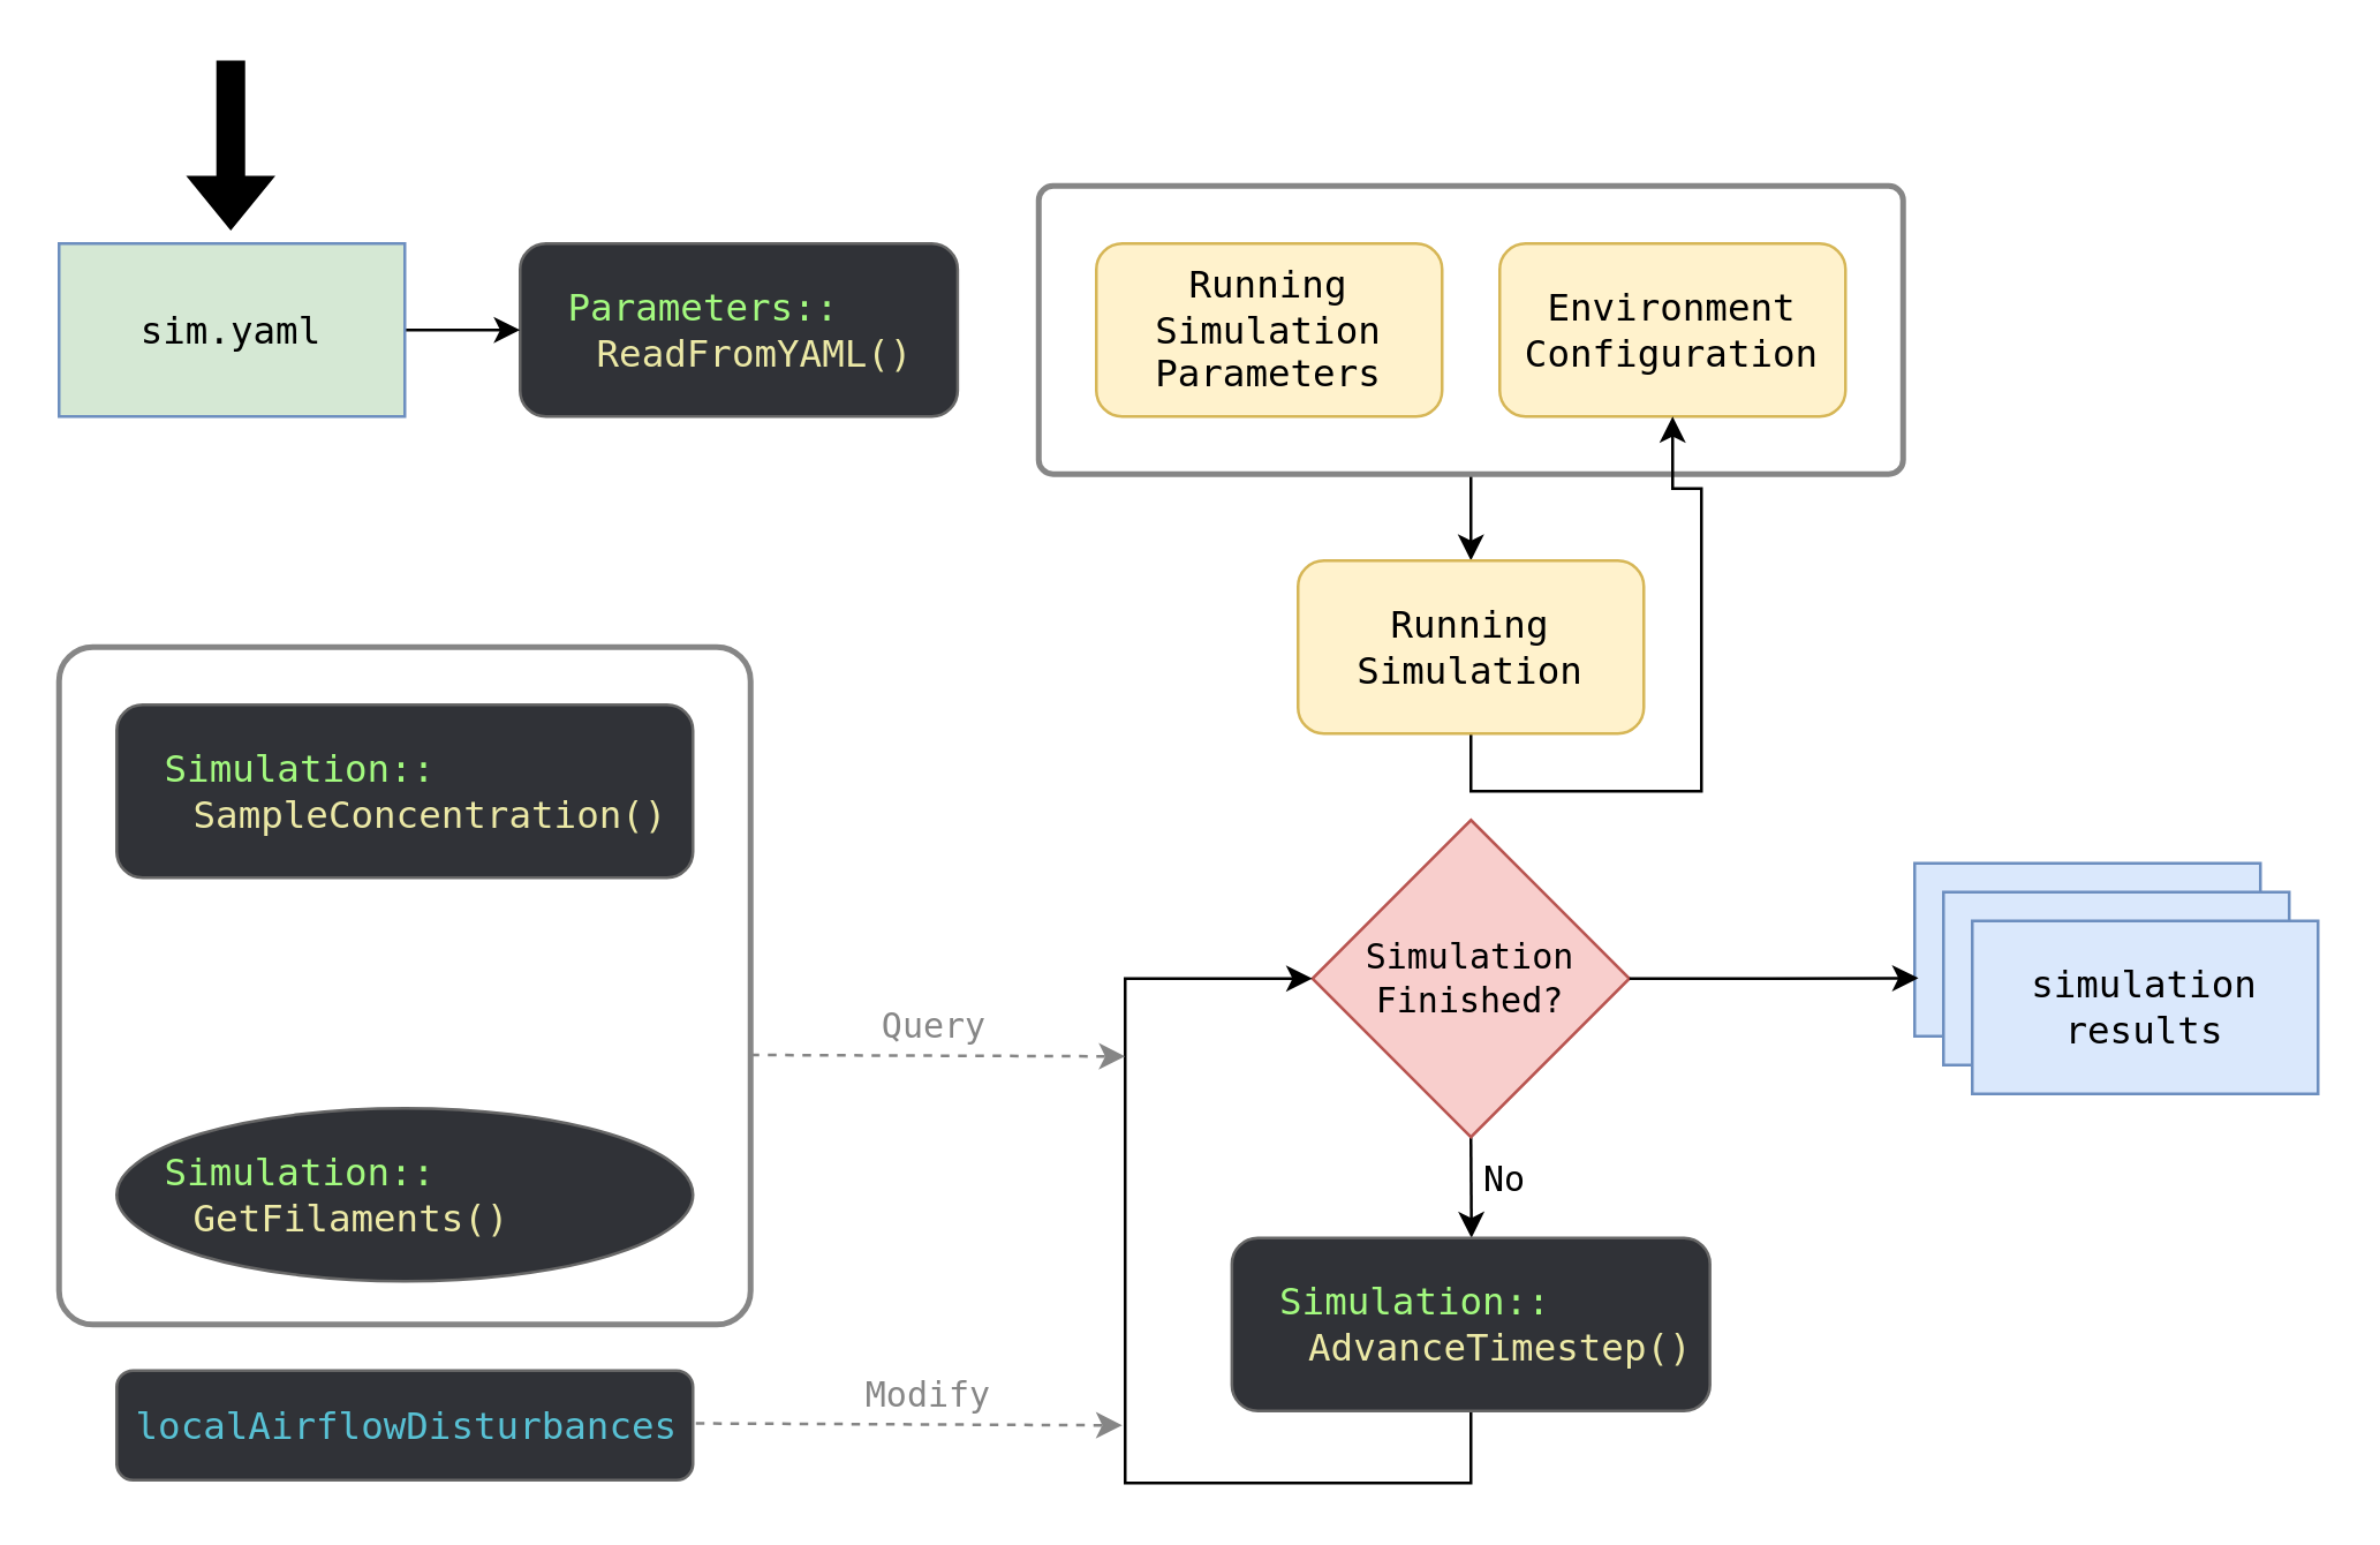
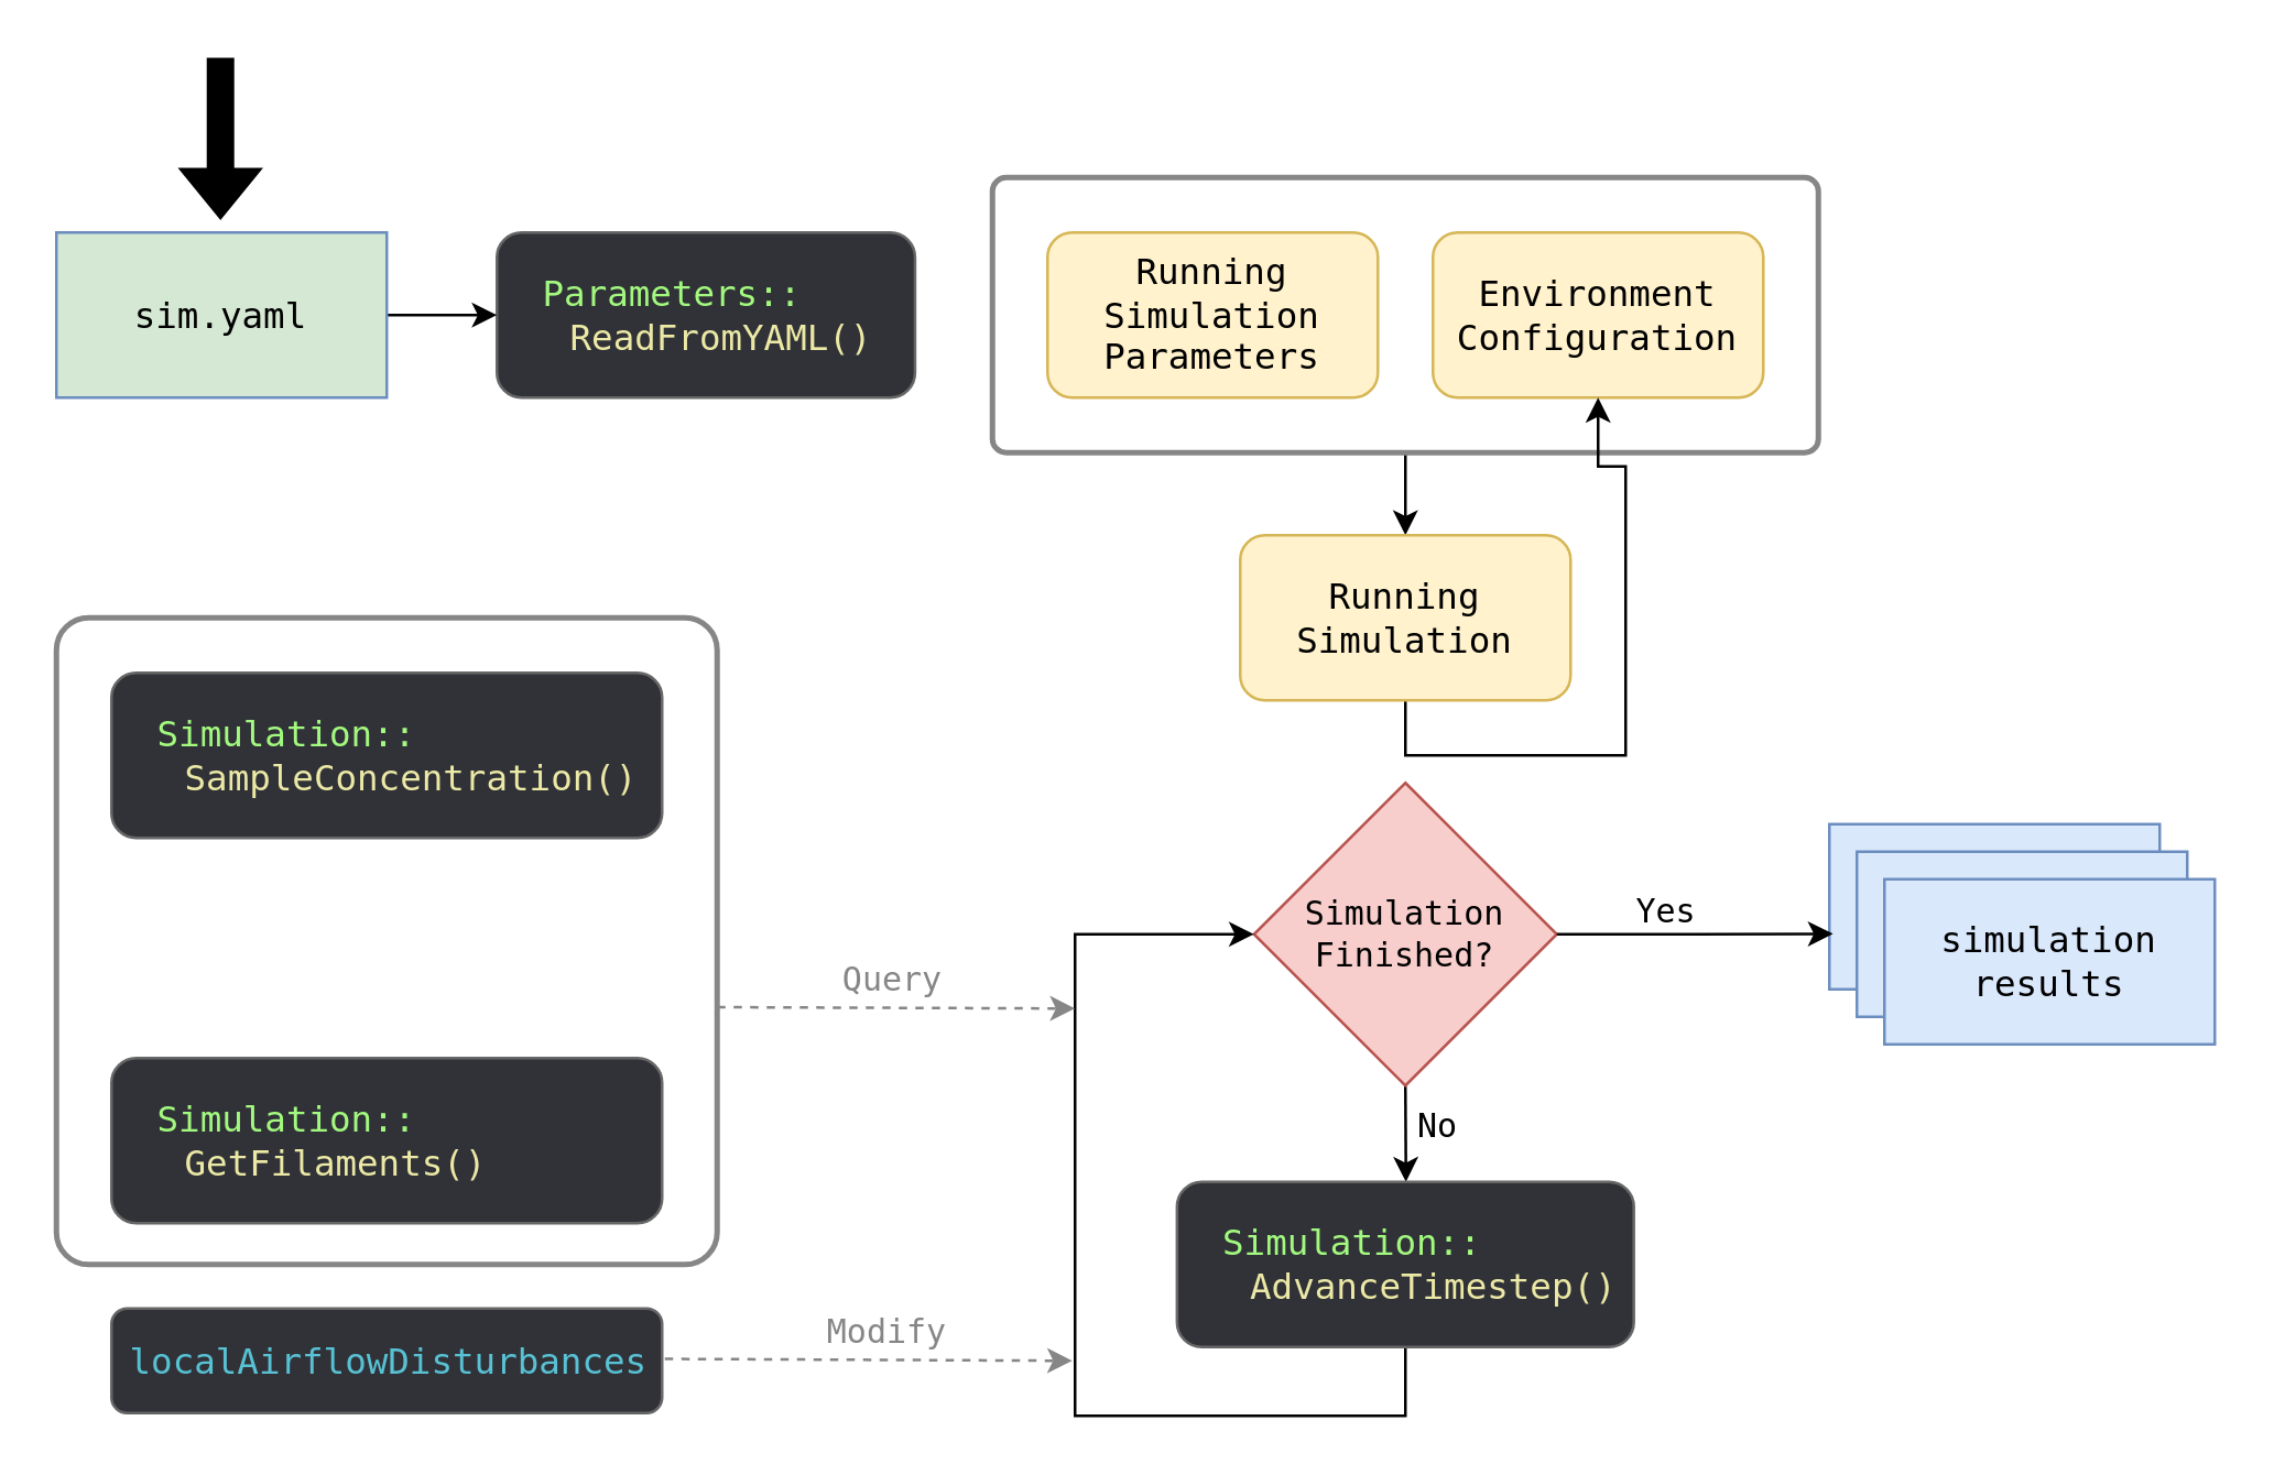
  <mxCell id="0" />
  <mxCell id="1" parent="0" />
  <mxCell id="2" value="" style="rounded=1;whiteSpace=wrap;html=1;fillColor=none;strokeWidth=2;arcSize=5;strokeColor=#868686;" vertex="1" parent="1"><mxGeometry x="20" y="224" width="240" height="235" as="geometry" /></mxCell>
  <mxCell id="3" style="edgeStyle=orthogonalEdgeStyle;rounded=0;orthogonalLoop=1;jettySize=auto;html=1;exitX=0.5;exitY=1;exitDx=0;exitDy=0;" edge="1" parent="1" source="4" target="12"><mxGeometry relative="1" as="geometry"><mxPoint x="510.059" y="184" as="targetPoint" /></mxGeometry></mxCell>
  <mxCell id="4" value="" style="rounded=1;whiteSpace=wrap;html=1;fillColor=none;strokeWidth=2;arcSize=5;strokeColor=#868686;" vertex="1" parent="1"><mxGeometry x="360" y="64" width="300" height="100" as="geometry" /></mxCell>
  <mxCell id="5" value="Running Simulation Parameters" style="rounded=1;whiteSpace=wrap;html=1;fillColor=#fff2cc;strokeColor=#d6b656;fontSize=13;fontFamily=Droid Sans Mono, monospace, monospace;" parent="1" vertex="1"><mxGeometry x="380" y="84" width="120" height="60" as="geometry" /></mxCell>
  <mxCell id="6" value="&lt;blockquote style=&quot;margin: 0px 0px 0px 15px; border: none; padding: 0px;&quot;&gt;&lt;font face=&quot;Droid Sans Mono, monospace, monospace&quot; style=&quot;color: rgb(163, 249, 127); font-size: 13px;&quot;&gt;&lt;font style=&quot;&quot;&gt;Parameters&lt;/font&gt;::&lt;/font&gt;&lt;div style=&quot;margin-left: 10px;&quot;&gt;&lt;font face=&quot;Droid Sans Mono, monospace, monospace&quot; style=&quot;color: rgb(236, 233, 166); font-size: 13px;&quot;&gt;ReadFromYAML()&lt;/font&gt;&lt;/div&gt;&lt;/blockquote&gt;" style="rounded=1;whiteSpace=wrap;html=1;fillColor=#303237;strokeColor=#666666;fontColor=#333333;align=left;" parent="1" vertex="1"><mxGeometry x="180" y="84" width="151.87" height="60" as="geometry" /></mxCell>
  <mxCell id="7" style="edgeStyle=orthogonalEdgeStyle;rounded=0;orthogonalLoop=1;jettySize=auto;html=1;exitX=1;exitY=0.5;exitDx=0;exitDy=0;" edge="1" parent="1" source="8" target="6"><mxGeometry relative="1" as="geometry" /></mxCell>
  <mxCell id="8" value="sim.yaml" style="rounded=0;whiteSpace=wrap;html=1;fillColor=#d5e8d4;strokeColor=#6c8ebf;fontSize=13;fontFamily=Droid Sans Mono, monospace, monospace;" parent="1" vertex="1"><mxGeometry x="20" y="84" width="120" height="60" as="geometry" /></mxCell>
  <mxCell id="9" value="" style="shape=flexArrow;endArrow=classic;html=1;rounded=0;fillColor=#000000;strokeColor=none;entryX=0.5;entryY=0;entryDx=0;entryDy=0;" parent="1" edge="1"><mxGeometry width="50" height="50" relative="1" as="geometry"><mxPoint x="79.59" y="20" as="sourcePoint" /><mxPoint x="79.59" y="80" as="targetPoint" /></mxGeometry></mxCell>
  <mxCell id="10" value="Environment Configuration" style="rounded=1;whiteSpace=wrap;html=1;fillColor=#fff2cc;strokeColor=#d6b656;fontSize=13;fontFamily=Droid Sans Mono, monospace, monospace;" vertex="1" parent="1"><mxGeometry x="520" y="84" width="120" height="60" as="geometry" /></mxCell>
  <mxCell id="11" style="edgeStyle=orthogonalEdgeStyle;rounded=0;orthogonalLoop=1;jettySize=auto;html=1;exitX=0.5;exitY=1;exitDx=0;exitDy=0;" edge="1" parent="1" source="12" target="10"><mxGeometry relative="1" as="geometry" /></mxCell>
  <mxCell id="12" value="Running Simulation" style="rounded=1;whiteSpace=wrap;html=1;fillColor=#fff2cc;strokeColor=#d6b656;fontSize=13;fontFamily=Droid Sans Mono, monospace, monospace;" vertex="1" parent="1"><mxGeometry x="450" y="194" width="120" height="60" as="geometry" /></mxCell>
  <mxCell id="13" style="edgeStyle=orthogonalEdgeStyle;rounded=0;orthogonalLoop=1;jettySize=auto;html=1;exitX=0.5;exitY=1;exitDx=0;exitDy=0;" edge="1" parent="1" source="14"><mxGeometry relative="1" as="geometry"><mxPoint x="510.19" y="429" as="targetPoint" /></mxGeometry></mxCell>
  <mxCell id="14" value="Simulation Finished?" style="rhombus;whiteSpace=wrap;html=1;fillColor=#f8cecc;strokeColor=#b85450;fontFamily=Droid Sans Mono, monospace, monospace;" vertex="1" parent="1"><mxGeometry x="455" y="284" width="110" height="110" as="geometry" /></mxCell>
  <mxCell id="15" style="edgeStyle=orthogonalEdgeStyle;rounded=0;orthogonalLoop=1;jettySize=auto;html=1;exitX=0.5;exitY=1;exitDx=0;exitDy=0;entryX=0;entryY=0.5;entryDx=0;entryDy=0;" edge="1" parent="1" source="16" target="14"><mxGeometry relative="1" as="geometry"><mxPoint x="390" y="349" as="targetPoint" /><Array as="points"><mxPoint x="510" y="514" /><mxPoint x="390" y="514" /><mxPoint x="390" y="339" /></Array></mxGeometry></mxCell>
  <mxCell id="16" value="&lt;blockquote style=&quot;margin: 0px 0px 0px 15px; border: none; padding: 0px;&quot;&gt;&lt;font face=&quot;Droid Sans Mono, monospace, monospace&quot; style=&quot;color: rgb(163, 249, 127); font-size: 13px;&quot;&gt;&lt;font style=&quot;&quot;&gt;Simulation&lt;/font&gt;::&lt;/font&gt;&lt;div style=&quot;margin-left: 10px;&quot;&gt;&lt;font face=&quot;Droid Sans Mono, monospace, monospace&quot; style=&quot;color: rgb(236, 233, 166); font-size: 13px;&quot;&gt;AdvanceTimestep()&lt;/font&gt;&lt;/div&gt;&lt;/blockquote&gt;" style="rounded=1;whiteSpace=wrap;html=1;fillColor=#303237;strokeColor=#666666;fontColor=#333333;align=left;" vertex="1" parent="1"><mxGeometry x="427.04" y="429" width="165.93" height="60" as="geometry" /></mxCell>
  <mxCell id="17" value="No" style="text;html=1;align=center;verticalAlign=middle;whiteSpace=wrap;rounded=0;fontFamily=Droid Sans Mono, monospace, monospace;" vertex="1" parent="1"><mxGeometry x="492.03" y="394" width="60" height="30" as="geometry" /></mxCell>
  <mxCell id="18" value="" style="rounded=0;whiteSpace=wrap;html=1;fillColor=#dae8fc;strokeColor=#6c8ebf;fontSize=13;fontFamily=Droid Sans Mono, monospace, monospace;" vertex="1" parent="1"><mxGeometry x="664" y="299" width="120" height="60" as="geometry" /></mxCell>
  <mxCell id="19" value="" style="rounded=0;whiteSpace=wrap;html=1;fillColor=#dae8fc;strokeColor=#6c8ebf;fontSize=13;fontFamily=Droid Sans Mono, monospace, monospace;" vertex="1" parent="1"><mxGeometry x="674" y="309" width="120" height="60" as="geometry" /></mxCell>
  <mxCell id="20" value="simulation results" style="rounded=0;whiteSpace=wrap;html=1;fillColor=#dae8fc;strokeColor=#6c8ebf;fontSize=13;fontFamily=Droid Sans Mono, monospace, monospace;" vertex="1" parent="1"><mxGeometry x="684" y="319" width="120" height="60" as="geometry" /></mxCell>
  <mxCell id="21" style="edgeStyle=orthogonalEdgeStyle;rounded=0;orthogonalLoop=1;jettySize=auto;html=1;exitX=1;exitY=0.5;exitDx=0;exitDy=0;entryX=0.011;entryY=0.664;entryDx=0;entryDy=0;entryPerimeter=0;" edge="1" parent="1" source="14" target="18"><mxGeometry relative="1" as="geometry" /></mxCell>
+ <mxCell id="22" value="Yes" style="text;html=1;align=center;verticalAlign=middle;whiteSpace=wrap;rounded=0;fontFamily=Droid Sans Mono, monospace, monospace;" vertex="1" parent="1"><mxGeometry x="575" y="316" width="60" height="30" as="geometry" /></mxCell>
  <mxCell id="23" value="&lt;blockquote style=&quot;margin: 0px 0px 0px 15px; border: none; padding: 0px;&quot;&gt;&lt;font face=&quot;Droid Sans Mono, monospace, monospace&quot; style=&quot;color: rgb(163, 249, 127); font-size: 13px;&quot;&gt;&lt;font style=&quot;&quot;&gt;Simulation&lt;/font&gt;::&lt;/font&gt;&lt;div style=&quot;margin-left: 10px;&quot;&gt;&lt;font face=&quot;Droid Sans Mono, monospace, monospace&quot; style=&quot;color: rgb(236, 233, 166); font-size: 13px;&quot;&gt;SampleConcentration()&lt;/font&gt;&lt;/div&gt;&lt;/blockquote&gt;" style="rounded=1;whiteSpace=wrap;html=1;fillColor=#303237;strokeColor=#666666;fontColor=#333333;align=left;" vertex="1" parent="1"><mxGeometry x="40" y="244" width="200" height="60" as="geometry" /></mxCell>
- <mxCell id="24" value="&lt;blockquote style=&quot;margin: 0px 0px 0px 15px; border: none; padding: 0px;&quot;&gt;&lt;font face=&quot;Droid Sans Mono, monospace, monospace&quot; style=&quot;color: rgb(163, 249, 127); font-size: 13px;&quot;&gt;&lt;font style=&quot;&quot;&gt;Simulation&lt;/font&gt;::&lt;/font&gt;&lt;div style=&quot;margin-left: 10px;&quot;&gt;&lt;font face=&quot;Droid Sans Mono, monospace, monospace&quot; style=&quot;color: rgb(236, 233, 166); font-size: 13px;&quot;&gt;GetFilaments()&lt;/font&gt;&lt;/div&gt;&lt;/blockquote&gt;" style="ellipse;whiteSpace=wrap;html=1;fillColor=#303237;strokeColor=#666666;fontColor=#333333;align=left;" vertex="1" parent="1"><mxGeometry x="40" y="384" width="200" height="60" as="geometry" /></mxCell>
+ <mxCell id="24" value="&lt;blockquote style=&quot;margin: 0px 0px 0px 15px; border: none; padding: 0px;&quot;&gt;&lt;font face=&quot;Droid Sans Mono, monospace, monospace&quot; style=&quot;color: rgb(163, 249, 127); font-size: 13px;&quot;&gt;&lt;font style=&quot;&quot;&gt;Simulation&lt;/font&gt;::&lt;/font&gt;&lt;div style=&quot;margin-left: 10px;&quot;&gt;&lt;font face=&quot;Droid Sans Mono, monospace, monospace&quot; style=&quot;color: rgb(236, 233, 166); font-size: 13px;&quot;&gt;GetFilaments()&lt;/font&gt;&lt;/div&gt;&lt;/blockquote&gt;" style="rounded=1;whiteSpace=wrap;html=1;fillColor=#303237;strokeColor=#666666;fontColor=#333333;align=left;" vertex="1" parent="1"><mxGeometry x="40" y="384" width="200" height="60" as="geometry" /></mxCell>
  <mxCell id="25" value="" style="endArrow=classic;html=1;rounded=0;exitX=1;exitY=0.5;exitDx=0;exitDy=0;dashed=1;strokeColor=#868686;" edge="1" parent="1"><mxGeometry width="50" height="50" relative="1" as="geometry"><mxPoint x="260" y="365.5" as="sourcePoint" /><mxPoint x="390" y="366" as="targetPoint" /></mxGeometry></mxCell>
  <mxCell id="26" value="&lt;font style=&quot;color: rgb(134, 134, 134);&quot;&gt;Query&lt;/font&gt;" style="text;html=1;align=center;verticalAlign=middle;whiteSpace=wrap;rounded=0;fontFamily=Droid Sans Mono, monospace, monospace;" vertex="1" parent="1"><mxGeometry x="279" y="341" width="90" height="30" as="geometry" /></mxCell>
  <mxCell id="27" value="&lt;blockquote style=&quot;margin: 0px 0px 0px 15px; border: none; padding: 0px;&quot;&gt;&lt;div style=&quot;color: rgb(204, 204, 204); font-family: &amp;quot;Droid Sans Mono&amp;quot;, &amp;quot;monospace&amp;quot;, monospace; font-size: 13px; line-height: 18px; white-space: pre; margin-left: -10px; margin-right: 0px;&quot;&gt;&lt;span style=&quot;color: rgb(88, 193, 212);&quot;&gt;localAirflowDisturbances&lt;/span&gt;&lt;/div&gt;&lt;/blockquote&gt;" style="rounded=1;whiteSpace=wrap;html=1;fillColor=#303237;strokeColor=#666666;fontColor=#333333;align=left;" vertex="1" parent="1"><mxGeometry x="40" y="475" width="200" height="38" as="geometry" /></mxCell>
  <mxCell id="28" value="" style="endArrow=classic;html=1;rounded=0;exitX=1.005;exitY=0.403;exitDx=0;exitDy=0;dashed=1;strokeColor=#868686;exitPerimeter=0;" edge="1" parent="1"><mxGeometry width="50" height="50" relative="1" as="geometry"><mxPoint x="241" y="493.314" as="sourcePoint" /><mxPoint x="389" y="494" as="targetPoint" /></mxGeometry></mxCell>
  <mxCell id="29" value="&lt;font style=&quot;color: rgb(134, 134, 134);&quot;&gt;Modify&lt;/font&gt;" style="text;html=1;align=center;verticalAlign=middle;whiteSpace=wrap;rounded=0;fontFamily=Droid Sans Mono, monospace, monospace;" vertex="1" parent="1"><mxGeometry x="277" y="469" width="90" height="30" as="geometry" /></mxCell>
